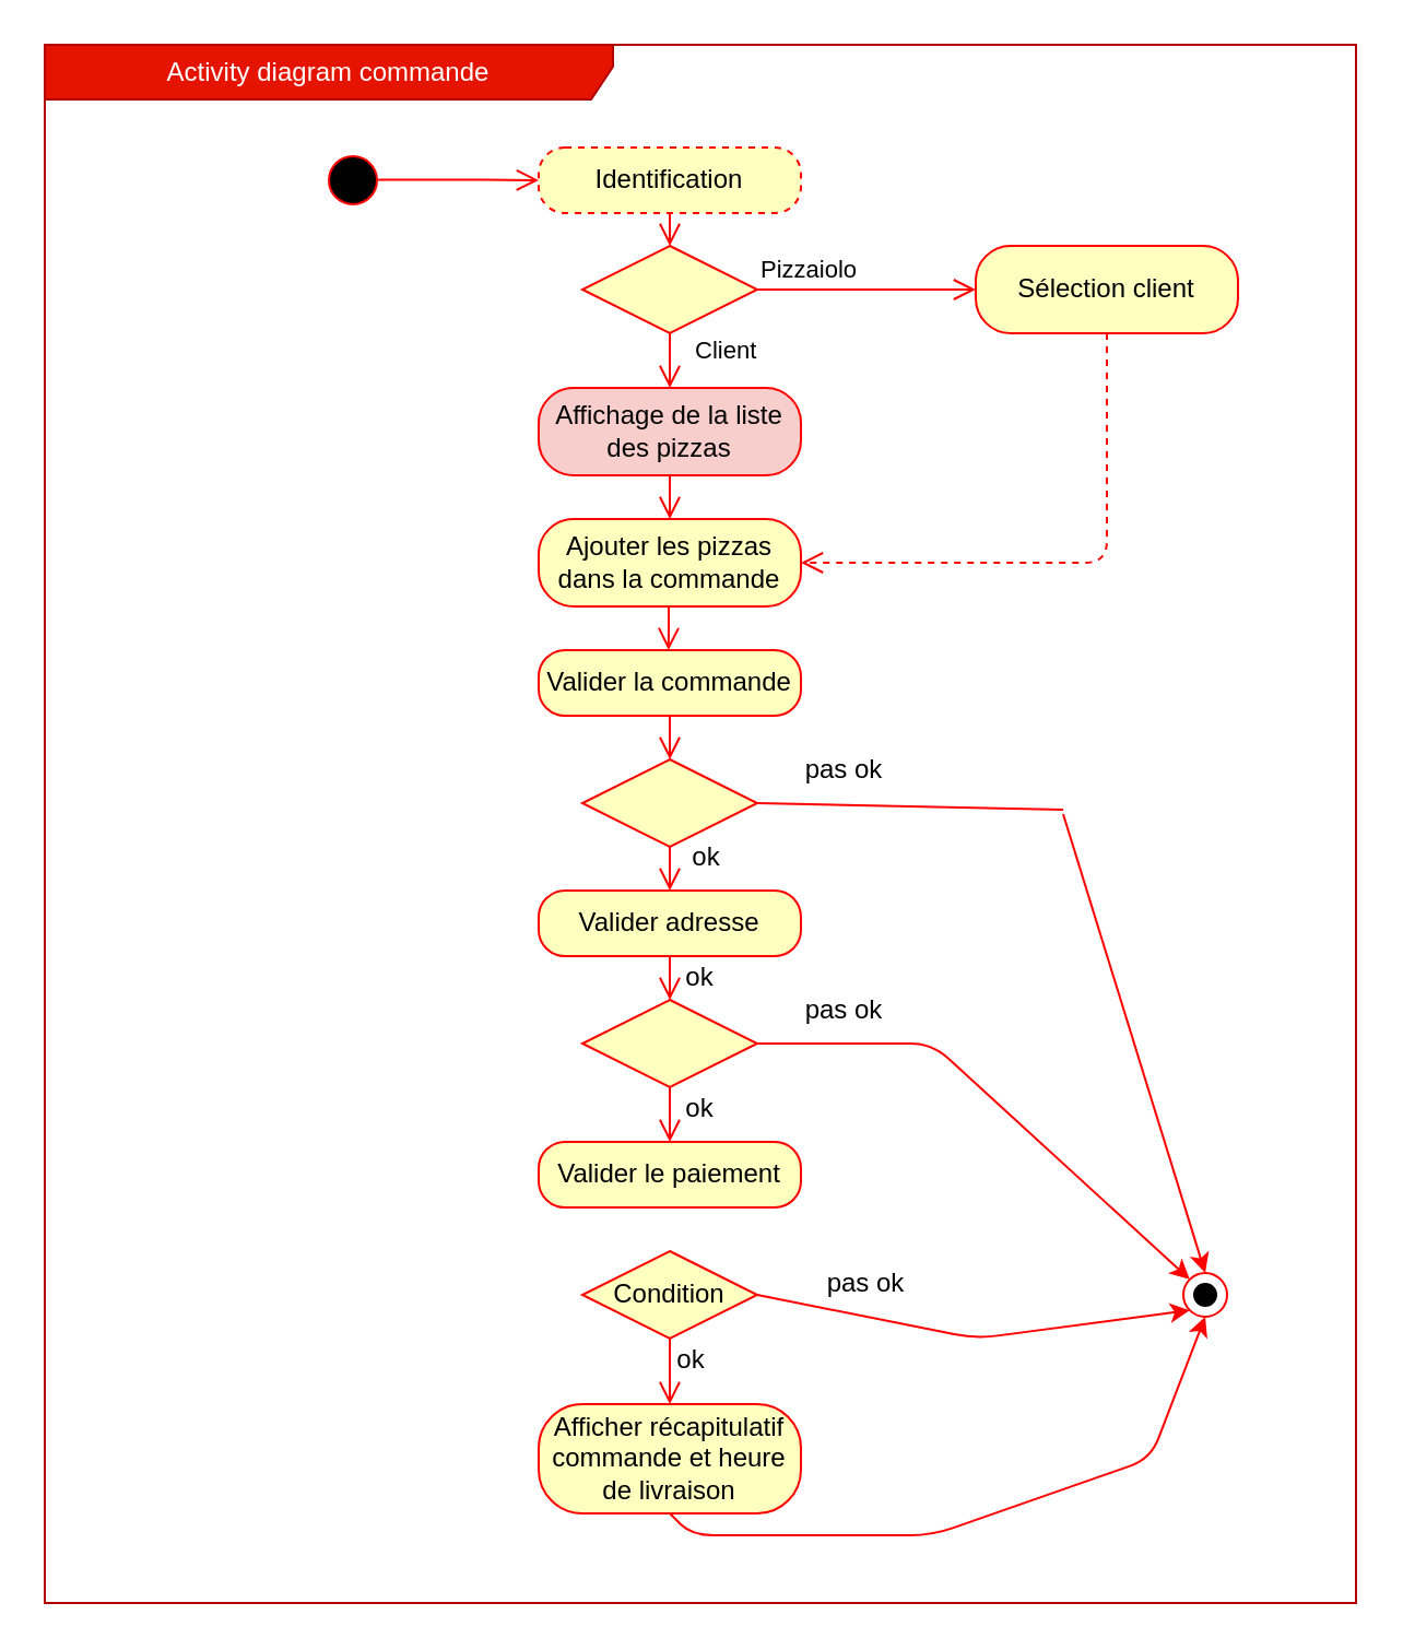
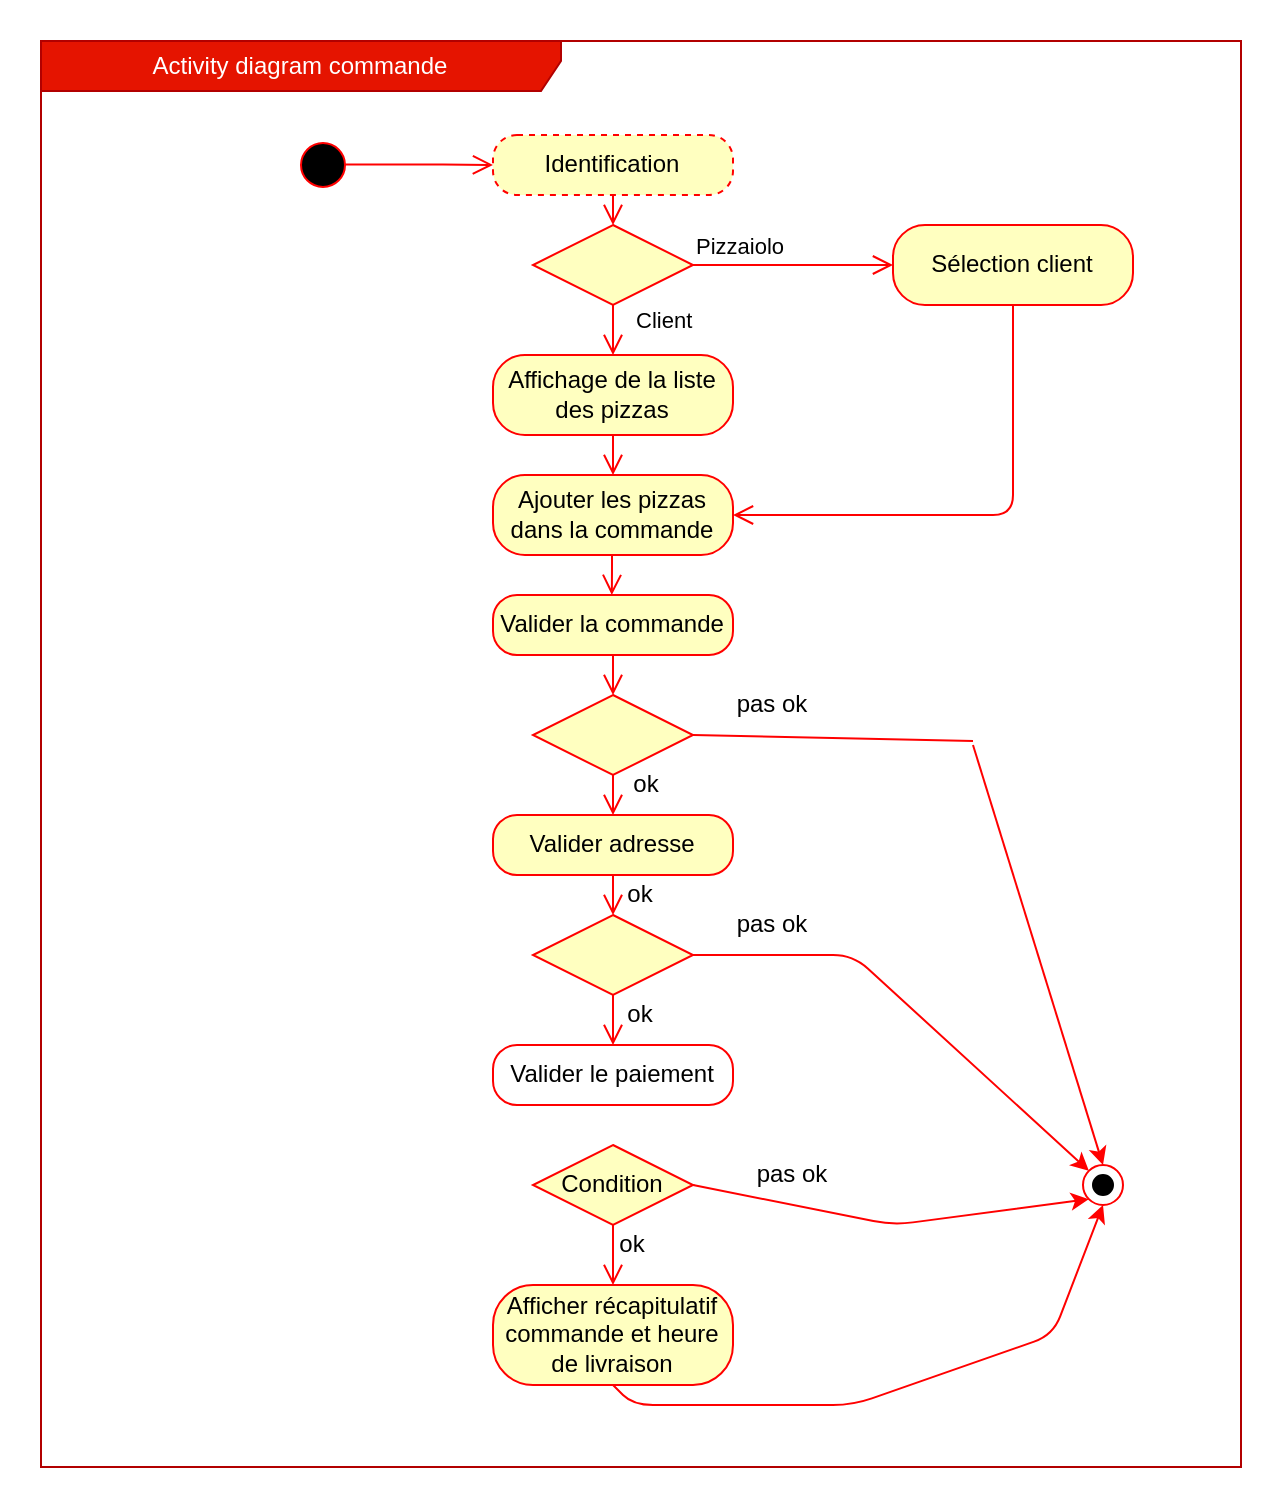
  <mxCell id="0" />
  <mxCell id="1" parent="0" />
  <mxCell id="2" value="Activity diagram commande" style="shape=umlFrame;whiteSpace=wrap;html=1;labelBackgroundColor=none;strokeColor=#B20000;fillColor=#e51400;fontColor=#ffffff;width=260;height=25;" parent="1" vertex="1"><mxGeometry x="20" y="20" width="600" height="713" as="geometry" /></mxCell>
  <mxCell id="3" value="" style="ellipse;whiteSpace=wrap;html=1;aspect=fixed;strokeColor=#FF0000;" parent="1" vertex="1"><mxGeometry x="541" y="582" width="20" height="20" as="geometry" /></mxCell>
  <mxCell id="4" value="" style="ellipse;whiteSpace=wrap;html=1;aspect=fixed;labelBackgroundColor=#000000;fillColor=#000000;" parent="1" vertex="1"><mxGeometry x="546" y="587" width="10" height="10" as="geometry" /></mxCell>
  <mxCell id="5" value="" style="ellipse;html=1;shape=startState;fillColor=#000000;strokeColor=#ff0000;fontColor=#000000;" parent="1" vertex="1"><mxGeometry x="146" y="67" width="30" height="30" as="geometry" /></mxCell>
  <mxCell id="6" value="" style="edgeStyle=orthogonalEdgeStyle;html=1;verticalAlign=bottom;endArrow=open;endSize=8;strokeColor=#ff0000;entryX=0;entryY=0.5;entryDx=0;entryDy=0;exitX=0.868;exitY=0.491;exitDx=0;exitDy=0;exitPerimeter=0;" parent="1" source="5" target="7" edge="1"><mxGeometry relative="1" as="geometry"><mxPoint x="236" y="72" as="targetPoint" /><mxPoint x="176" y="77" as="sourcePoint" /></mxGeometry></mxCell>
  <mxCell id="7" value="Identification" style="rounded=1;whiteSpace=wrap;html=1;arcSize=40;fontColor=#000000;fillColor=#ffffc0;strokeColor=#ff0000;dashed=1;" parent="1" vertex="1"><mxGeometry x="246" y="67" width="120" height="30" as="geometry" /></mxCell>
  <mxCell id="8" value="" style="edgeStyle=orthogonalEdgeStyle;html=1;verticalAlign=bottom;endArrow=open;endSize=8;strokeColor=#ff0000;entryX=0.5;entryY=0;entryDx=0;entryDy=0;" parent="1" source="7" target="9" edge="1"><mxGeometry relative="1" as="geometry"><mxPoint x="306" y="157" as="targetPoint" /><Array as="points" /></mxGeometry></mxCell>
  <mxCell id="9" value="" style="rhombus;whiteSpace=wrap;html=1;fillColor=#ffffc0;strokeColor=#ff0000;" parent="1" vertex="1"><mxGeometry x="266" y="112" width="80" height="40" as="geometry" /></mxCell>
  <mxCell id="10" value="Pizzaiolo" style="edgeStyle=orthogonalEdgeStyle;html=1;align=left;verticalAlign=bottom;endArrow=open;endSize=8;strokeColor=#ff0000;" parent="1" source="9" edge="1"><mxGeometry x="-1" relative="1" as="geometry"><mxPoint x="446" y="132" as="targetPoint" /></mxGeometry></mxCell>
  <mxCell id="11" value="Client" style="edgeStyle=orthogonalEdgeStyle;html=1;align=left;verticalAlign=top;endArrow=open;endSize=8;strokeColor=#ff0000;labelBackgroundColor=none;" parent="1" source="9" edge="1"><mxGeometry x="-1" y="11" relative="1" as="geometry"><mxPoint x="306" y="177" as="targetPoint" /><mxPoint x="-1" y="-5" as="offset" /></mxGeometry></mxCell>
  <mxCell id="12" value="Sélection client" style="rounded=1;whiteSpace=wrap;html=1;arcSize=40;fontColor=#000000;fillColor=#ffffc0;strokeColor=#ff0000;" parent="1" vertex="1"><mxGeometry x="446" y="112" width="120" height="40" as="geometry" /></mxCell>
- <mxCell id="13" value="" style="edgeStyle=orthogonalEdgeStyle;html=1;verticalAlign=bottom;endArrow=open;endSize=8;strokeColor=#ff0000;entryX=1;entryY=0.5;entryDx=0;entryDy=0;dashed=1;" parent="1" source="12" target="14" edge="1"><mxGeometry relative="1" as="geometry"><mxPoint x="506" y="212" as="targetPoint" /><Array as="points"><mxPoint x="506" y="257" /></Array></mxGeometry></mxCell>
+ <mxCell id="13" value="" style="edgeStyle=orthogonalEdgeStyle;html=1;verticalAlign=bottom;endArrow=open;endSize=8;strokeColor=#ff0000;entryX=1;entryY=0.5;entryDx=0;entryDy=0;" parent="1" source="12" target="14" edge="1"><mxGeometry relative="1" as="geometry"><mxPoint x="506" y="212" as="targetPoint" /><Array as="points"><mxPoint x="506" y="257" /></Array></mxGeometry></mxCell>
  <mxCell id="14" value="Ajouter les pizzas dans la commande" style="rounded=1;whiteSpace=wrap;html=1;arcSize=40;fontColor=#000000;fillColor=#ffffc0;strokeColor=#ff0000;" parent="1" vertex="1"><mxGeometry x="246" y="237" width="120" height="40" as="geometry" /></mxCell>
  <mxCell id="15" value="Valider la commande" style="rounded=1;whiteSpace=wrap;html=1;arcSize=40;fontColor=#000000;fillColor=#ffffc0;strokeColor=#ff0000;" parent="1" vertex="1"><mxGeometry x="246" y="297" width="120" height="30" as="geometry" /></mxCell>
- <mxCell id="16" value="Affichage de la liste des pizzas" style="rounded=1;whiteSpace=wrap;html=1;arcSize=40;fontColor=#000000;fillColor=#f8cecc;strokeColor=#ff0000;" parent="1" vertex="1"><mxGeometry x="246" y="177" width="120" height="40" as="geometry" /></mxCell>
+ <mxCell id="16" value="Affichage de la liste des pizzas" style="rounded=1;whiteSpace=wrap;html=1;arcSize=40;fontColor=#000000;fillColor=#ffffc0;strokeColor=#ff0000;" parent="1" vertex="1"><mxGeometry x="246" y="177" width="120" height="40" as="geometry" /></mxCell>
  <mxCell id="17" value="" style="edgeStyle=orthogonalEdgeStyle;html=1;verticalAlign=bottom;endArrow=open;endSize=8;strokeColor=#ff0000;labelBackgroundColor=none;" parent="1" source="16" edge="1"><mxGeometry relative="1" as="geometry"><mxPoint x="306" y="237" as="targetPoint" /></mxGeometry></mxCell>
  <mxCell id="18" value="" style="edgeStyle=orthogonalEdgeStyle;html=1;verticalAlign=bottom;endArrow=open;endSize=8;strokeColor=#ff0000;labelBackgroundColor=none;entryX=0.495;entryY=0;entryDx=0;entryDy=0;entryPerimeter=0;" parent="1" target="15" edge="1"><mxGeometry relative="1" as="geometry"><mxPoint x="306" y="297" as="targetPoint" /><mxPoint x="305.5" y="277" as="sourcePoint" /><Array as="points"><mxPoint x="306" y="287" /></Array></mxGeometry></mxCell>
  <mxCell id="19" value="" style="rhombus;whiteSpace=wrap;html=1;fillColor=#ffffc0;strokeColor=#ff0000;labelBackgroundColor=none;" parent="1" vertex="1"><mxGeometry x="266" y="347" width="80" height="40" as="geometry" /></mxCell>
  <mxCell id="20" value="" style="edgeStyle=orthogonalEdgeStyle;html=1;verticalAlign=bottom;endArrow=open;endSize=8;strokeColor=#ff0000;labelBackgroundColor=none;exitX=0.5;exitY=1;exitDx=0;exitDy=0;" parent="1" source="15" edge="1"><mxGeometry relative="1" as="geometry"><mxPoint x="306" y="347" as="targetPoint" /><mxPoint x="315.714" y="287.286" as="sourcePoint" /><Array as="points"><mxPoint x="306" y="347" /><mxPoint x="306" y="347" /></Array></mxGeometry></mxCell>
  <mxCell id="21" value="" style="edgeStyle=orthogonalEdgeStyle;html=1;verticalAlign=bottom;endArrow=open;endSize=8;strokeColor=#ff0000;labelBackgroundColor=none;exitX=0.5;exitY=1;exitDx=0;exitDy=0;" parent="1" source="19" edge="1"><mxGeometry relative="1" as="geometry"><mxPoint x="306" y="407" as="targetPoint" /><mxPoint x="266" y="387" as="sourcePoint" /><Array as="points" /></mxGeometry></mxCell>
  <mxCell id="22" value="Valider adresse" style="rounded=1;whiteSpace=wrap;html=1;arcSize=40;fontColor=#000000;fillColor=#ffffc0;strokeColor=#ff0000;labelBackgroundColor=none;" parent="1" vertex="1"><mxGeometry x="246" y="407" width="120" height="30" as="geometry" /></mxCell>
  <mxCell id="23" value="" style="edgeStyle=orthogonalEdgeStyle;html=1;verticalAlign=bottom;endArrow=open;endSize=8;strokeColor=#ff0000;labelBackgroundColor=none;" parent="1" source="22" edge="1"><mxGeometry relative="1" as="geometry"><mxPoint x="306" y="457" as="targetPoint" /></mxGeometry></mxCell>
  <mxCell id="24" value="" style="rhombus;whiteSpace=wrap;html=1;fillColor=#ffffc0;strokeColor=#ff0000;labelBackgroundColor=none;" parent="1" vertex="1"><mxGeometry x="266" y="457" width="80" height="40" as="geometry" /></mxCell>
  <mxCell id="25" value="Afficher récapitulatif commande et heure de livraison" style="rounded=1;whiteSpace=wrap;html=1;arcSize=40;fontColor=#000000;fillColor=#ffffc0;strokeColor=#ff0000;labelBackgroundColor=none;" parent="1" vertex="1"><mxGeometry x="246" y="642" width="120" height="50" as="geometry" /></mxCell>
  <mxCell id="26" value="&lt;span&gt;ok&lt;/span&gt;&lt;br&gt;" style="text;html=1;strokeColor=none;fillColor=none;align=center;verticalAlign=middle;whiteSpace=wrap;rounded=0;labelBackgroundColor=none;fontColor=#000000;" parent="1" vertex="1"><mxGeometry x="306" y="382" width="34" height="20" as="geometry" /></mxCell>
  <mxCell id="27" value="&lt;span&gt;ok&lt;/span&gt;&lt;br&gt;" style="text;html=1;strokeColor=none;fillColor=none;align=center;verticalAlign=middle;whiteSpace=wrap;rounded=0;labelBackgroundColor=none;fontColor=#000000;" parent="1" vertex="1"><mxGeometry x="300" y="437" width="40" height="20" as="geometry" /></mxCell>
- <mxCell id="28" value="Valider le paiement" style="rounded=1;whiteSpace=wrap;html=1;arcSize=40;fontColor=#000000;fillColor=#ffffc0;strokeColor=#ff0000;labelBackgroundColor=none;" parent="1" vertex="1"><mxGeometry x="246" y="522" width="120" height="30" as="geometry" /></mxCell>
+ <mxCell id="28" value="Valider le paiement" style="rounded=1;whiteSpace=wrap;html=1;arcSize=40;fontColor=#000000;fillColor=#ffffff;strokeColor=#ff0000;labelBackgroundColor=none;" parent="1" vertex="1"><mxGeometry x="246" y="522" width="120" height="30" as="geometry" /></mxCell>
  <mxCell id="29" value="&lt;span&gt;ok&lt;/span&gt;&lt;br&gt;" style="text;html=1;strokeColor=none;fillColor=none;align=center;verticalAlign=middle;whiteSpace=wrap;rounded=0;labelBackgroundColor=none;fontColor=#000000;" parent="1" vertex="1"><mxGeometry x="300" y="497" width="40" height="20" as="geometry" /></mxCell>
  <mxCell id="30" value="" style="edgeStyle=orthogonalEdgeStyle;html=1;verticalAlign=bottom;endArrow=open;endSize=8;strokeColor=#ff0000;labelBackgroundColor=none;exitX=0.5;exitY=1;exitDx=0;exitDy=0;entryX=0.5;entryY=0;entryDx=0;entryDy=0;" parent="1" source="24" target="28" edge="1"><mxGeometry relative="1" as="geometry"><mxPoint x="316" y="357" as="targetPoint" /><mxPoint x="316" y="337" as="sourcePoint" /><Array as="points"><mxPoint x="306" y="512" /><mxPoint x="306" y="512" /></Array></mxGeometry></mxCell>
  <mxCell id="31" value="Condition" style="rhombus;whiteSpace=wrap;html=1;fillColor=#ffffc0;strokeColor=#ff0000;labelBackgroundColor=none;fontColor=#000000;" parent="1" vertex="1"><mxGeometry x="266" y="572" width="80" height="40" as="geometry" /></mxCell>
  <mxCell id="32" value="" style="edgeStyle=orthogonalEdgeStyle;html=1;align=left;verticalAlign=top;endArrow=open;endSize=8;strokeColor=#ff0000;labelBackgroundColor=none;fontColor=#000000;entryX=0.5;entryY=0;entryDx=0;entryDy=0;" parent="1" source="31" target="25" edge="1"><mxGeometry x="-0.007" y="10" relative="1" as="geometry"><mxPoint x="306" y="672" as="targetPoint" /><mxPoint as="offset" /></mxGeometry></mxCell>
  <mxCell id="33" value="&lt;span&gt;ok&lt;/span&gt;&lt;br&gt;" style="text;html=1;strokeColor=none;fillColor=none;align=center;verticalAlign=middle;whiteSpace=wrap;rounded=0;labelBackgroundColor=none;fontColor=#000000;" parent="1" vertex="1"><mxGeometry x="296" y="612" width="40" height="20" as="geometry" /></mxCell>
  <mxCell id="34" value="" style="endArrow=classic;html=1;labelBackgroundColor=none;fontColor=#000000;entryX=0.5;entryY=0;entryDx=0;entryDy=0;fillColor=#e51400;strokeColor=#FF0000;" parent="1" target="3" edge="1"><mxGeometry width="50" height="50" relative="1" as="geometry"><mxPoint x="486" y="372" as="sourcePoint" /><mxPoint x="396" y="312" as="targetPoint" /></mxGeometry></mxCell>
  <mxCell id="35" value="" style="endArrow=none;html=1;labelBackgroundColor=none;strokeColor=#FF0000;fontColor=#000000;exitX=1;exitY=0.5;exitDx=0;exitDy=0;" parent="1" source="19" edge="1"><mxGeometry width="50" height="50" relative="1" as="geometry"><mxPoint x="416" y="382" as="sourcePoint" /><mxPoint x="486" y="370" as="targetPoint" /></mxGeometry></mxCell>
  <mxCell id="36" value="&lt;span&gt;pas ok&lt;/span&gt;&lt;br&gt;" style="text;html=1;strokeColor=none;fillColor=none;align=center;verticalAlign=middle;whiteSpace=wrap;rounded=0;labelBackgroundColor=none;fontColor=#000000;" parent="1" vertex="1"><mxGeometry x="356" y="342" width="60" height="20" as="geometry" /></mxCell>
  <mxCell id="37" value="" style="endArrow=classic;html=1;labelBackgroundColor=none;strokeColor=#FF0000;fontColor=#000000;entryX=0;entryY=0;entryDx=0;entryDy=0;exitX=1;exitY=0.5;exitDx=0;exitDy=0;" parent="1" source="24" target="3" edge="1"><mxGeometry width="50" height="50" relative="1" as="geometry"><mxPoint x="406" y="512" as="sourcePoint" /><mxPoint x="396" y="432" as="targetPoint" /><Array as="points"><mxPoint x="426" y="477" /></Array></mxGeometry></mxCell>
  <mxCell id="38" value="&lt;span&gt;pas ok&lt;/span&gt;&lt;br&gt;" style="text;html=1;strokeColor=none;fillColor=none;align=center;verticalAlign=middle;whiteSpace=wrap;rounded=0;labelBackgroundColor=none;fontColor=#000000;" parent="1" vertex="1"><mxGeometry x="356" y="452" width="60" height="20" as="geometry" /></mxCell>
  <mxCell id="39" value="" style="endArrow=classic;html=1;labelBackgroundColor=none;strokeColor=#FF0000;fontColor=#000000;entryX=0;entryY=1;entryDx=0;entryDy=0;" parent="1" target="3" edge="1"><mxGeometry width="50" height="50" relative="1" as="geometry"><mxPoint x="346" y="592" as="sourcePoint" /><mxPoint x="396" y="542" as="targetPoint" /><Array as="points"><mxPoint x="446" y="612" /></Array></mxGeometry></mxCell>
  <mxCell id="40" value="&lt;span&gt;pas ok&lt;/span&gt;&lt;br&gt;" style="text;html=1;strokeColor=none;fillColor=none;align=center;verticalAlign=middle;whiteSpace=wrap;rounded=0;labelBackgroundColor=none;fontColor=#000000;" parent="1" vertex="1"><mxGeometry x="366" y="577" width="60" height="20" as="geometry" /></mxCell>
  <mxCell id="41" value="" style="endArrow=classic;html=1;labelBackgroundColor=none;strokeColor=#FF0000;fontColor=#000000;entryX=0.5;entryY=1;entryDx=0;entryDy=0;exitX=0.5;exitY=1;exitDx=0;exitDy=0;" parent="1" source="25" target="3" edge="1"><mxGeometry width="50" height="50" relative="1" as="geometry"><mxPoint x="296" y="692" as="sourcePoint" /><mxPoint x="346" y="642" as="targetPoint" /><Array as="points"><mxPoint x="316" y="702" /><mxPoint x="426" y="702" /><mxPoint x="526" y="667" /></Array></mxGeometry></mxCell>
